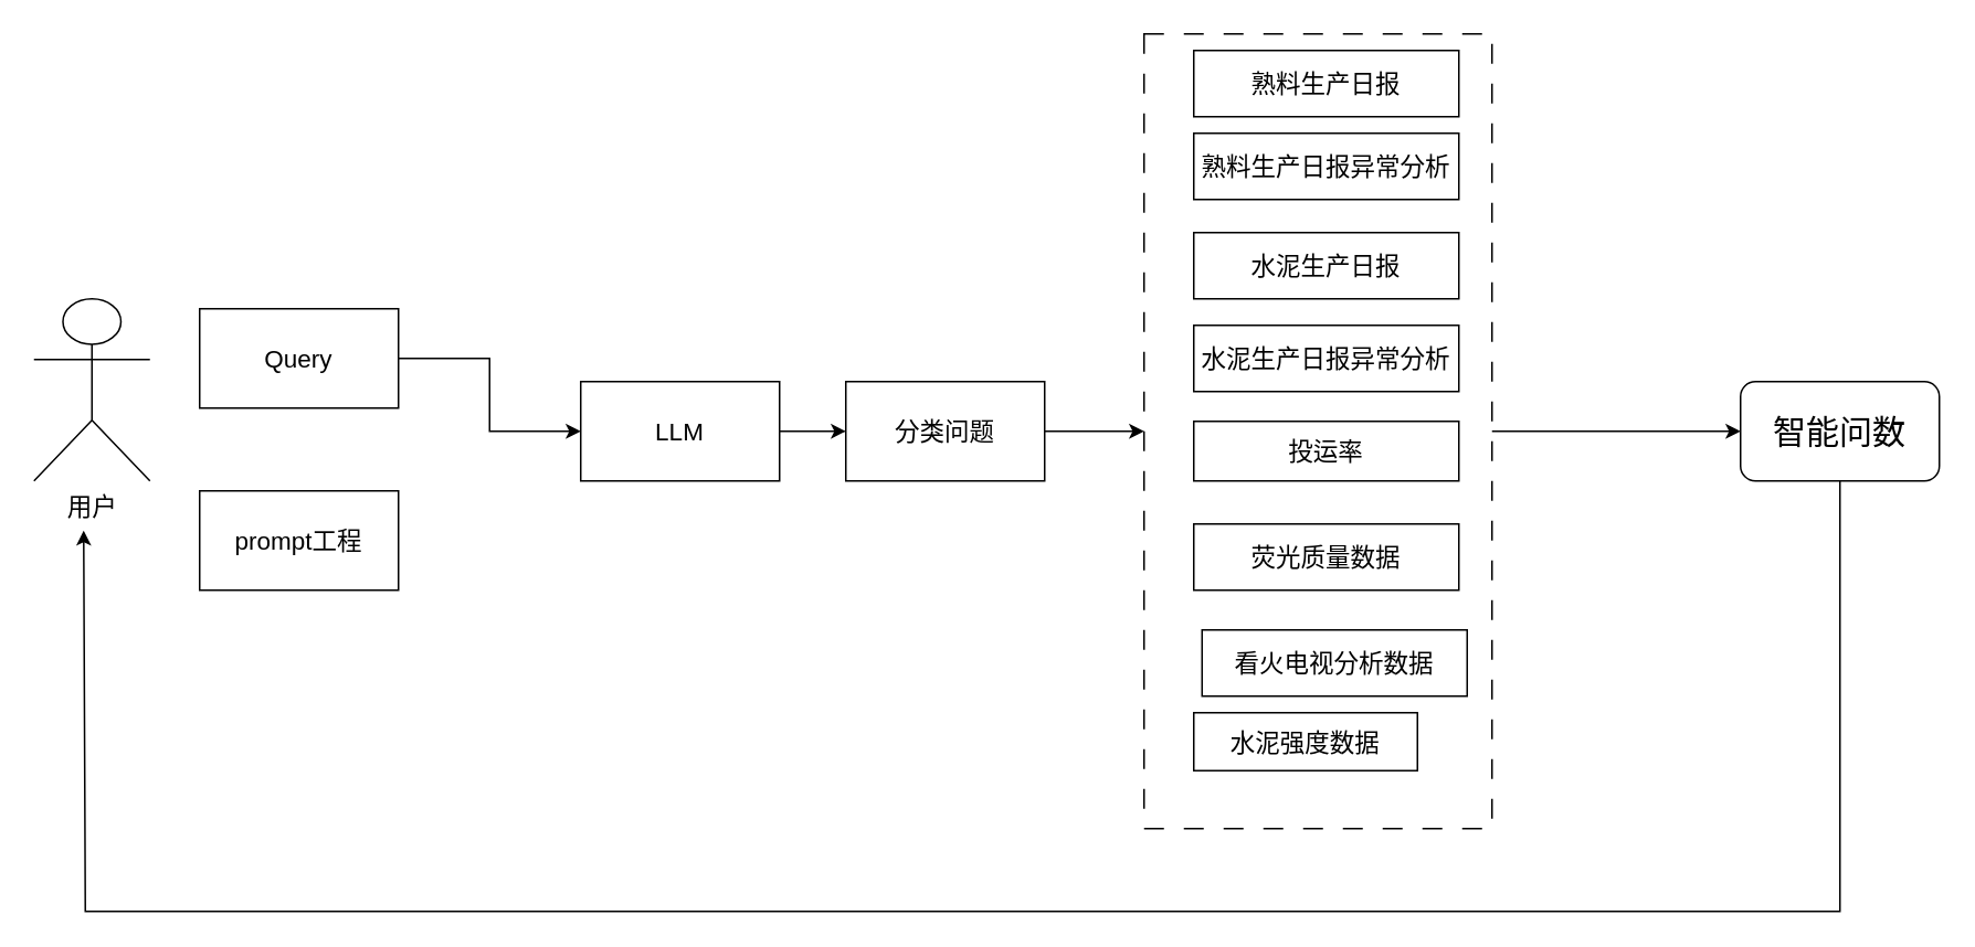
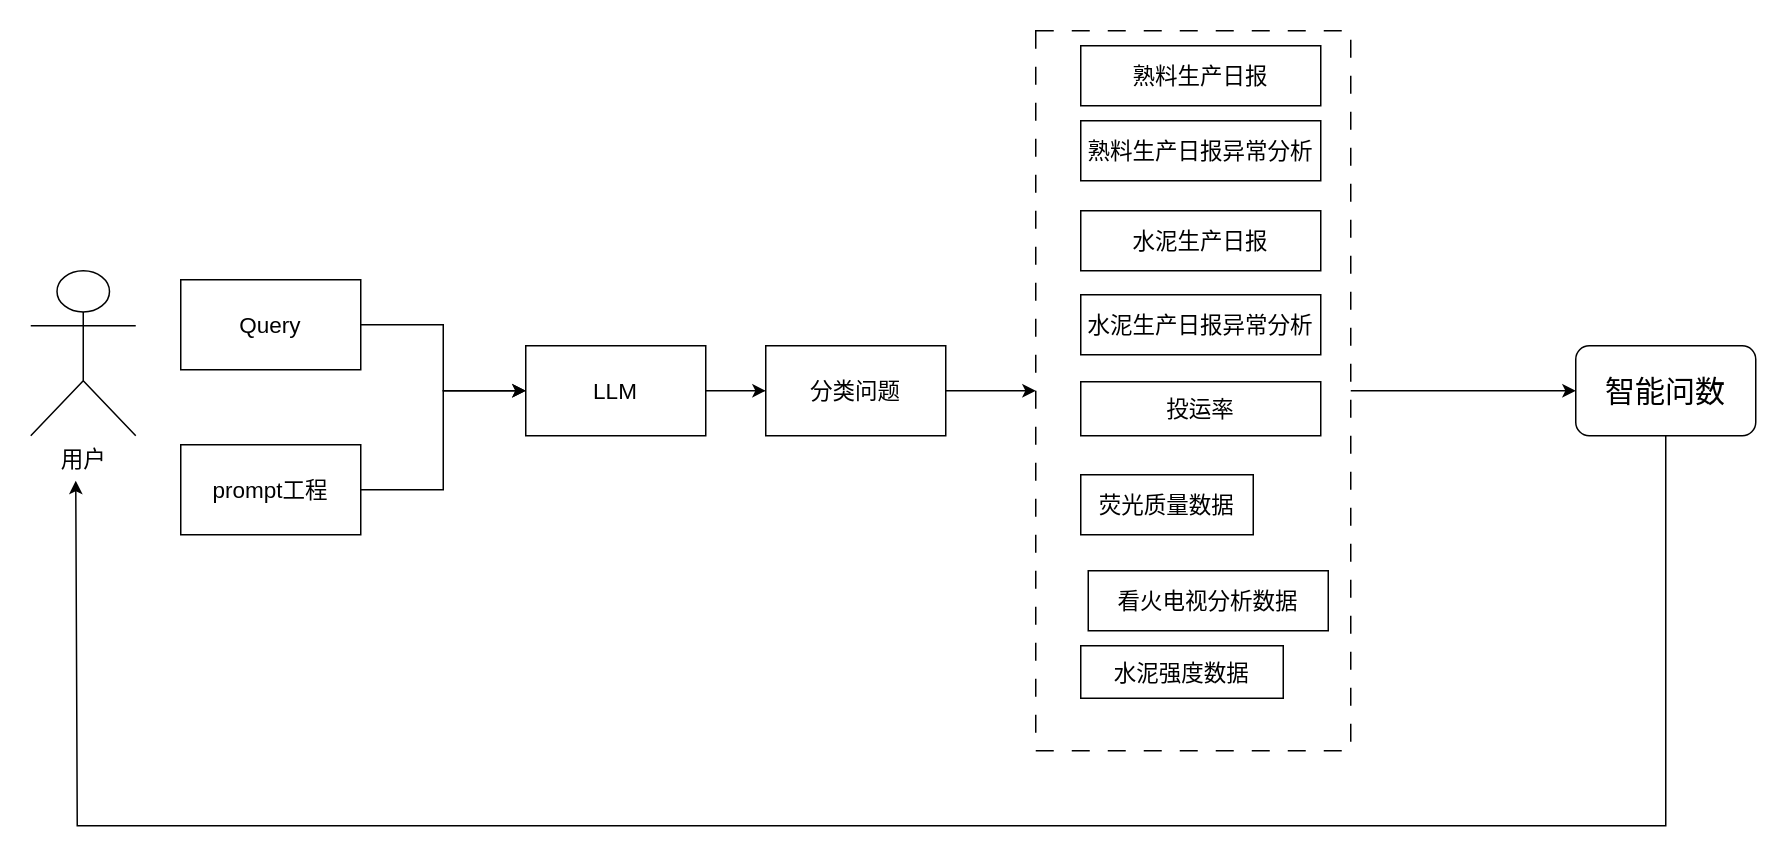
  <mxCell id="0" />
  <mxCell id="1" parent="0" />
  <mxCell id="2" value="用户" style="shape=umlActor;verticalLabelPosition=bottom;verticalAlign=top;html=1;outlineConnect=0;fontSize=15;" parent="1" vertex="1"><mxGeometry x="20" y="180" width="70" height="110" as="geometry" /></mxCell>
  <mxCell id="3" style="edgeStyle=orthogonalEdgeStyle;rounded=0;orthogonalLoop=1;jettySize=auto;html=1;entryX=0;entryY=0.5;entryDx=0;entryDy=0;" parent="1" source="4" target="14" edge="1"><mxGeometry relative="1" as="geometry" /></mxCell>
  <mxCell id="4" value="Query" style="rounded=0;whiteSpace=wrap;html=1;fontSize=15;" parent="1" vertex="1"><mxGeometry x="120" y="186" width="120" height="60" as="geometry" /></mxCell>
+ <mxCell id="5" style="edgeStyle=orthogonalEdgeStyle;rounded=0;orthogonalLoop=1;jettySize=auto;html=1;entryX=0;entryY=0.5;entryDx=0;entryDy=0;" parent="1" source="6" target="14" edge="1"><mxGeometry relative="1" as="geometry" /></mxCell>
  <mxCell id="6" value="prompt工程" style="rounded=0;whiteSpace=wrap;html=1;fontSize=15;" parent="1" vertex="1"><mxGeometry x="120" y="296" width="120" height="60" as="geometry" /></mxCell>
  <mxCell id="7" style="edgeStyle=orthogonalEdgeStyle;rounded=0;orthogonalLoop=1;jettySize=auto;html=1;entryX=0;entryY=0.5;entryDx=0;entryDy=0;" parent="1" source="8" target="9" edge="1"><mxGeometry relative="1" as="geometry" /></mxCell>
  <mxCell id="8" value="分类问题" style="rounded=0;whiteSpace=wrap;html=1;fontSize=15;" parent="1" vertex="1"><mxGeometry x="510" y="230" width="120" height="60" as="geometry" /></mxCell>
  <mxCell id="9" value="" style="rounded=0;whiteSpace=wrap;html=1;fillColor=none;dashed=1;dashPattern=12 12;" parent="1" vertex="1"><mxGeometry x="690" y="20" width="210" height="480" as="geometry" /></mxCell>
  <mxCell id="10" value="&lt;font style=&quot;color: rgb(0, 0, 0);&quot;&gt;熟料生产日报异常分析&lt;/font&gt;" style="rounded=0;whiteSpace=wrap;html=1;fontSize=15;" parent="1" vertex="1"><mxGeometry x="720" y="80" width="160" height="40" as="geometry" /></mxCell>
  <mxCell id="11" value="水泥生产日报异常分析" style="rounded=0;whiteSpace=wrap;html=1;fontSize=15;" parent="1" vertex="1"><mxGeometry x="720" y="196" width="160" height="40" as="geometry" /></mxCell>
  <mxCell id="12" style="edgeStyle=orthogonalEdgeStyle;rounded=0;orthogonalLoop=1;jettySize=auto;html=1;entryX=0;entryY=0.5;entryDx=0;entryDy=0;" parent="1" source="9" target="20" edge="1"><mxGeometry relative="1" as="geometry"><mxPoint x="1060" y="267.63" as="targetPoint" /></mxGeometry></mxCell>
  <mxCell id="13" value="" style="edgeStyle=orthogonalEdgeStyle;rounded=0;orthogonalLoop=1;jettySize=auto;html=1;" parent="1" source="14" target="8" edge="1"><mxGeometry relative="1" as="geometry" /></mxCell>
  <mxCell id="14" value="LLM" style="rounded=0;whiteSpace=wrap;html=1;fontSize=15;" parent="1" vertex="1"><mxGeometry x="350" y="230" width="120" height="60" as="geometry" /></mxCell>
  <mxCell id="15" value="投运率" style="rounded=0;whiteSpace=wrap;html=1;fontSize=15;" parent="1" vertex="1"><mxGeometry x="720" y="254" width="160" height="36" as="geometry" /></mxCell>
- <mxCell id="16" value="荧光质量数据" style="rounded=0;whiteSpace=wrap;html=1;fontSize=15;" parent="1" vertex="1"><mxGeometry x="720" y="316" width="160" height="40" as="geometry" /></mxCell>
+ <mxCell id="16" value="荧光质量数据" style="rounded=0;whiteSpace=wrap;html=1;fontSize=15;" parent="1" vertex="1"><mxGeometry x="720" y="316" width="115" height="40" as="geometry" /></mxCell>
  <mxCell id="17" value="看火电视分析数据" style="rounded=0;whiteSpace=wrap;html=1;fontSize=15;" parent="1" vertex="1"><mxGeometry x="725" y="380" width="160" height="40" as="geometry" /></mxCell>
  <mxCell id="18" value="水泥强度数据" style="rounded=0;whiteSpace=wrap;html=1;fontSize=15;" parent="1" vertex="1"><mxGeometry x="720" y="430" width="135" height="35" as="geometry" /></mxCell>
  <mxCell id="19" style="edgeStyle=orthogonalEdgeStyle;rounded=0;orthogonalLoop=1;jettySize=auto;html=1;" parent="1" source="20" edge="1"><mxGeometry relative="1" as="geometry"><mxPoint x="50" y="320" as="targetPoint" /><Array as="points"><mxPoint x="1110" y="550" /><mxPoint x="51" y="550" /></Array></mxGeometry></mxCell>
  <mxCell id="20" value="&lt;font style=&quot;font-size: 20px;&quot;&gt;智能问数&lt;/font&gt;" style="whiteSpace=wrap;html=1;rounded=1;" parent="1" vertex="1"><mxGeometry x="1050" y="230" width="120" height="60" as="geometry" /></mxCell>
  <mxCell id="21" value="&lt;font style=&quot;color: rgb(0, 0, 0);&quot;&gt;熟料生产日报&lt;/font&gt;" style="rounded=0;whiteSpace=wrap;html=1;fontSize=15;" vertex="1" parent="1"><mxGeometry x="720" y="30" width="160" height="40" as="geometry" /></mxCell>
  <mxCell id="22" value="水泥生产日报" style="rounded=0;whiteSpace=wrap;html=1;fontSize=15;" vertex="1" parent="1"><mxGeometry x="720" y="140" width="160" height="40" as="geometry" /></mxCell>
